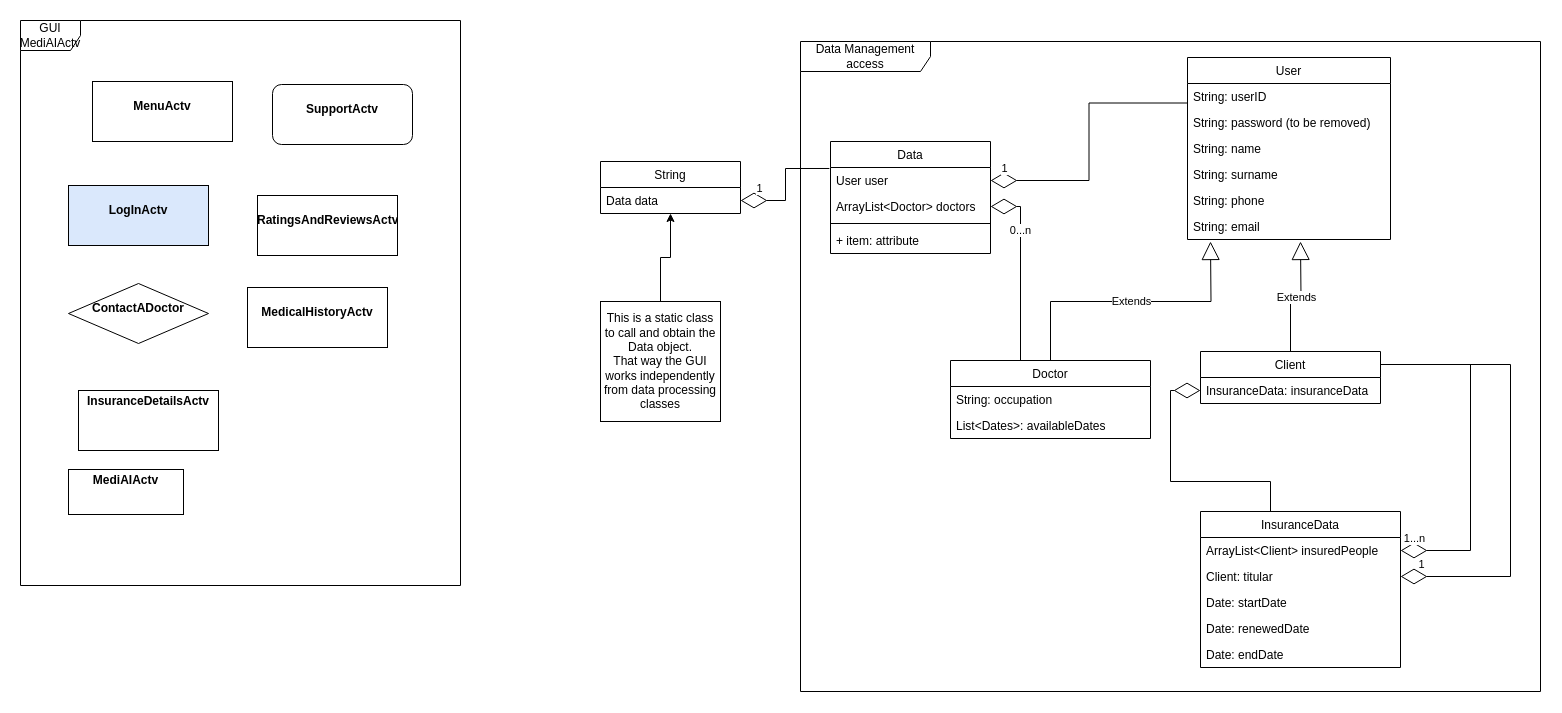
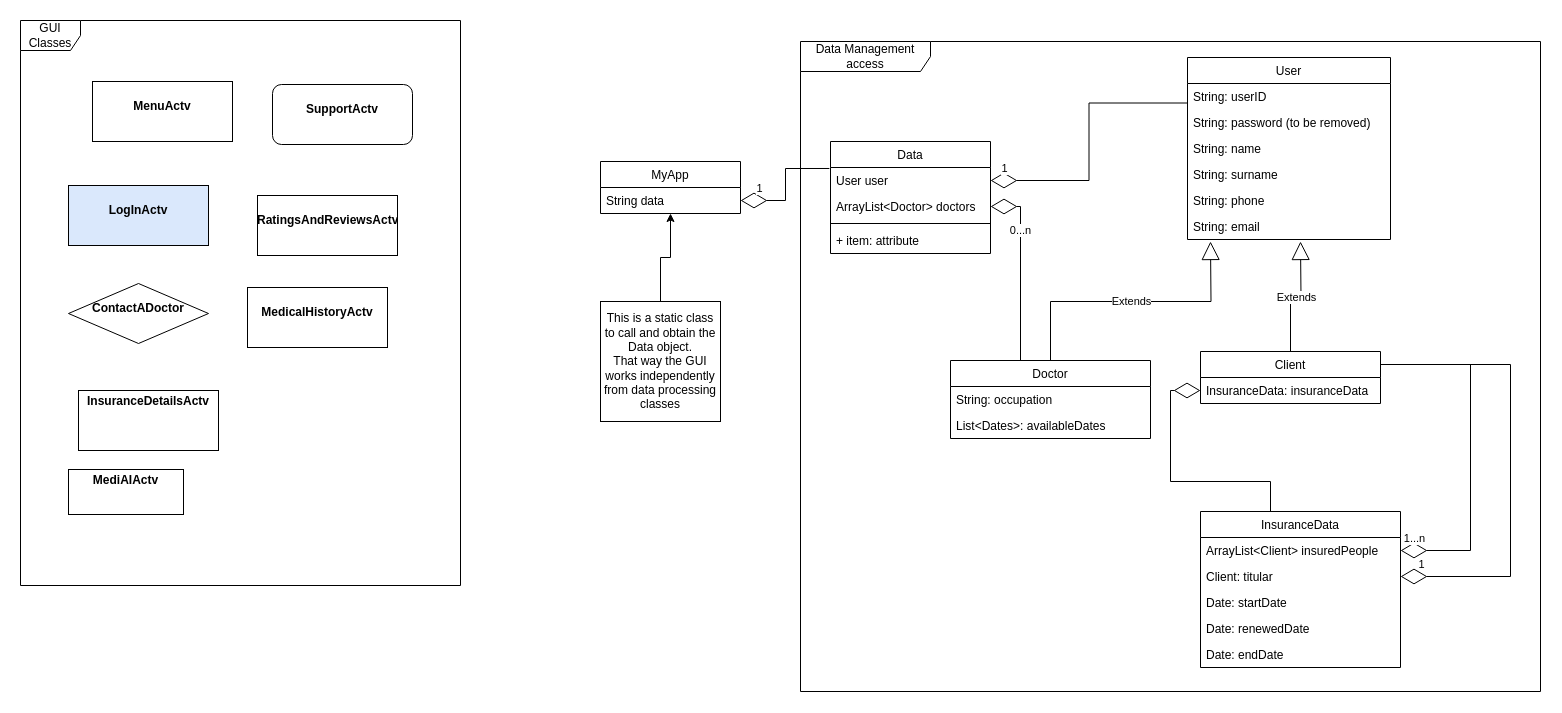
  <mxCell id="0" />
  <mxCell id="1" parent="0" />
  <mxCell id="2" value="User" style="swimlane;fontStyle=0;childLayout=stackLayout;horizontal=1;startSize=26;fillColor=none;horizontalStack=0;resizeParent=1;resizeParentMax=0;resizeLast=0;collapsible=1;marginBottom=0;" parent="1" vertex="1"><mxGeometry x="1187" y="57" width="203" height="182" as="geometry" /></mxCell>
  <mxCell id="3" value="String: userID" style="text;strokeColor=none;fillColor=none;align=left;verticalAlign=top;spacingLeft=4;spacingRight=4;overflow=hidden;rotatable=0;points=[[0,0.5],[1,0.5]];portConstraint=eastwest;" parent="2" vertex="1"><mxGeometry y="26" width="203" height="26" as="geometry" /></mxCell>
  <mxCell id="4" value="String: password (to be removed)" style="text;strokeColor=none;fillColor=none;align=left;verticalAlign=top;spacingLeft=4;spacingRight=4;overflow=hidden;rotatable=0;points=[[0,0.5],[1,0.5]];portConstraint=eastwest;" parent="2" vertex="1"><mxGeometry y="52" width="203" height="26" as="geometry" /></mxCell>
  <mxCell id="5" value="String: name" style="text;strokeColor=none;fillColor=none;align=left;verticalAlign=top;spacingLeft=4;spacingRight=4;overflow=hidden;rotatable=0;points=[[0,0.5],[1,0.5]];portConstraint=eastwest;" parent="2" vertex="1"><mxGeometry y="78" width="203" height="26" as="geometry" /></mxCell>
  <mxCell id="6" value="String: surname" style="text;strokeColor=none;fillColor=none;align=left;verticalAlign=top;spacingLeft=4;spacingRight=4;overflow=hidden;rotatable=0;points=[[0,0.5],[1,0.5]];portConstraint=eastwest;" vertex="1" parent="2"><mxGeometry y="104" width="203" height="26" as="geometry" /></mxCell>
  <mxCell id="7" value="String: phone" style="text;strokeColor=none;fillColor=none;align=left;verticalAlign=top;spacingLeft=4;spacingRight=4;overflow=hidden;rotatable=0;points=[[0,0.5],[1,0.5]];portConstraint=eastwest;" vertex="1" parent="2"><mxGeometry y="130" width="203" height="26" as="geometry" /></mxCell>
  <mxCell id="8" value="String: email" style="text;strokeColor=none;fillColor=none;align=left;verticalAlign=top;spacingLeft=4;spacingRight=4;overflow=hidden;rotatable=0;points=[[0,0.5],[1,0.5]];portConstraint=eastwest;" vertex="1" parent="2"><mxGeometry y="156" width="203" height="26" as="geometry" /></mxCell>
  <mxCell id="9" value="Client" style="swimlane;fontStyle=0;childLayout=stackLayout;horizontal=1;startSize=26;fillColor=none;horizontalStack=0;resizeParent=1;resizeParentMax=0;resizeLast=0;collapsible=1;marginBottom=0;" parent="1" vertex="1"><mxGeometry x="1200" y="351" width="180" height="52" as="geometry" /></mxCell>
  <mxCell id="10" value="InsuranceData: insuranceData" style="text;strokeColor=none;fillColor=none;align=left;verticalAlign=top;spacingLeft=4;spacingRight=4;overflow=hidden;rotatable=0;points=[[0,0.5],[1,0.5]];portConstraint=eastwest;" parent="9" vertex="1"><mxGeometry y="26" width="180" height="26" as="geometry" /></mxCell>
  <mxCell id="11" value="Doctor" style="swimlane;fontStyle=0;childLayout=stackLayout;horizontal=1;startSize=26;fillColor=none;horizontalStack=0;resizeParent=1;resizeParentMax=0;resizeLast=0;collapsible=1;marginBottom=0;" parent="1" vertex="1"><mxGeometry x="950" y="360" width="200" height="78" as="geometry" /></mxCell>
  <mxCell id="12" value="String: occupation" style="text;strokeColor=none;fillColor=none;align=left;verticalAlign=top;spacingLeft=4;spacingRight=4;overflow=hidden;rotatable=0;points=[[0,0.5],[1,0.5]];portConstraint=eastwest;" parent="11" vertex="1"><mxGeometry y="26" width="200" height="26" as="geometry" /></mxCell>
  <mxCell id="13" value="List&lt;Dates&gt;: availableDates" style="text;strokeColor=none;fillColor=none;align=left;verticalAlign=top;spacingLeft=4;spacingRight=4;overflow=hidden;rotatable=0;points=[[0,0.5],[1,0.5]];portConstraint=eastwest;" parent="11" vertex="1"><mxGeometry y="52" width="200" height="26" as="geometry" /></mxCell>
  <mxCell id="14" value="Extends" style="endArrow=block;endSize=16;endFill=0;html=1;rounded=0;edgeStyle=orthogonalEdgeStyle;exitX=0.5;exitY=0;exitDx=0;exitDy=0;" parent="1" source="9" edge="1"><mxGeometry width="160" relative="1" as="geometry"><mxPoint x="880" y="421" as="sourcePoint" /><mxPoint x="1300" y="241" as="targetPoint" /></mxGeometry></mxCell>
  <mxCell id="15" value="Extends" style="endArrow=block;endSize=16;endFill=0;html=1;rounded=0;edgeStyle=orthogonalEdgeStyle;exitX=0.5;exitY=0;exitDx=0;exitDy=0;" parent="1" source="11" edge="1"><mxGeometry width="160" relative="1" as="geometry"><mxPoint x="880" y="421" as="sourcePoint" /><mxPoint x="1210" y="241" as="targetPoint" /></mxGeometry></mxCell>
  <mxCell id="16" value="Data" style="swimlane;fontStyle=0;childLayout=stackLayout;horizontal=1;startSize=26;fillColor=none;horizontalStack=0;resizeParent=1;resizeParentMax=0;resizeLast=0;collapsible=1;marginBottom=0;" parent="1" vertex="1"><mxGeometry y="141" width="160" height="112" as="geometry" x="830" /></mxCell>
  <mxCell id="17" value="User user&#10;" style="text;strokeColor=none;fillColor=none;align=left;verticalAlign=top;spacingLeft=4;spacingRight=4;overflow=hidden;rotatable=0;points=[[0,0.5],[1,0.5]];portConstraint=eastwest;" parent="16" vertex="1"><mxGeometry y="26" width="160" height="26" as="geometry" /></mxCell>
  <mxCell id="18" value="ArrayList&lt;Doctor&gt; doctors" style="text;strokeColor=none;fillColor=none;align=left;verticalAlign=top;spacingLeft=4;spacingRight=4;overflow=hidden;rotatable=0;points=[[0,0.5],[1,0.5]];portConstraint=eastwest;" parent="16" vertex="1"><mxGeometry y="52" width="160" height="26" as="geometry" /></mxCell>
  <mxCell id="19" value="" style="line;strokeWidth=1;fillColor=none;align=left;verticalAlign=middle;spacingTop=-1;spacingLeft=3;spacingRight=3;rotatable=0;labelPosition=right;points=[];portConstraint=eastwest;" parent="16" vertex="1"><mxGeometry y="78" width="160" height="8" as="geometry" /></mxCell>
  <mxCell id="20" value="+ item: attribute" style="text;strokeColor=none;fillColor=none;align=left;verticalAlign=top;spacingLeft=4;spacingRight=4;overflow=hidden;rotatable=0;points=[[0,0.5],[1,0.5]];portConstraint=eastwest;" parent="16" vertex="1"><mxGeometry y="86" width="160" height="26" as="geometry" /></mxCell>
  <mxCell id="21" value="" style="endArrow=diamondThin;endFill=0;endSize=24;html=1;rounded=0;edgeStyle=orthogonalEdgeStyle;exitX=0;exitY=0.25;exitDx=0;exitDy=0;" parent="1" source="2" target="17" edge="1"><mxGeometry width="160" relative="1" as="geometry"><mxPoint x="880" y="401" as="sourcePoint" /><mxPoint x="1040" y="401" as="targetPoint" /></mxGeometry></mxCell>
  <mxCell id="22" value="1" style="edgeLabel;html=1;align=center;verticalAlign=middle;resizable=0;points=[];" parent="21" vertex="1" connectable="0"><mxGeometry x="0.937" relative="1" as="geometry"><mxPoint x="5" y="-13" as="offset" /></mxGeometry></mxCell>
  <mxCell id="23" value="" style="endArrow=diamondThin;endFill=0;endSize=24;html=1;rounded=0;edgeStyle=orthogonalEdgeStyle;exitX=0.25;exitY=0;exitDx=0;exitDy=0;entryX=1;entryY=0.5;entryDx=0;entryDy=0;" parent="1" source="11" target="18" edge="1"><mxGeometry width="160" relative="1" as="geometry"><mxPoint x="880" y="401" as="sourcePoint" /><mxPoint x="1110" y="211" as="targetPoint" /><Array as="points"><mxPoint x="1020" y="360" /><mxPoint x="1020" y="206" /></Array></mxGeometry></mxCell>
  <mxCell id="24" value="0...n" style="edgeLabel;html=1;align=center;verticalAlign=middle;resizable=0;points=[];" parent="23" vertex="1" connectable="0"><mxGeometry x="0.931" y="1" relative="1" as="geometry"><mxPoint x="22" y="22" as="offset" /></mxGeometry></mxCell>
- <mxCell id="25" value="String" style="swimlane;fontStyle=0;childLayout=stackLayout;horizontal=1;startSize=26;fillColor=none;horizontalStack=0;resizeParent=1;resizeParentMax=0;resizeLast=0;collapsible=1;marginBottom=0;" parent="1" vertex="1"><mxGeometry x="600" y="161" width="140" height="52" as="geometry" /></mxCell>
- <mxCell id="26" value="Data data" style="text;strokeColor=none;fillColor=none;align=left;verticalAlign=top;spacingLeft=4;spacingRight=4;overflow=hidden;rotatable=0;points=[[0,0.5],[1,0.5]];portConstraint=eastwest;" parent="25" vertex="1"><mxGeometry y="26" width="140" height="26" as="geometry" /></mxCell>
+ <mxCell id="25" value="MyApp" style="swimlane;fontStyle=0;childLayout=stackLayout;horizontal=1;startSize=26;fillColor=none;horizontalStack=0;resizeParent=1;resizeParentMax=0;resizeLast=0;collapsible=1;marginBottom=0;" parent="1" vertex="1"><mxGeometry x="600" y="161" width="140" height="52" as="geometry" /></mxCell>
+ <mxCell id="26" value="String data" style="text;strokeColor=none;fillColor=none;align=left;verticalAlign=top;spacingLeft=4;spacingRight=4;overflow=hidden;rotatable=0;points=[[0,0.5],[1,0.5]];portConstraint=eastwest;" parent="25" vertex="1"><mxGeometry y="26" width="140" height="26" as="geometry" /></mxCell>
  <mxCell id="27" value="" style="endArrow=diamondThin;endFill=0;endSize=24;html=1;rounded=0;edgeStyle=orthogonalEdgeStyle;exitX=-0.007;exitY=0.038;exitDx=0;exitDy=0;entryX=1;entryY=0.5;entryDx=0;entryDy=0;exitPerimeter=0;" parent="1" source="17" target="26" edge="1"><mxGeometry width="160" relative="1" as="geometry"><mxPoint x="880" y="401" as="sourcePoint" /><mxPoint x="1040" y="401" as="targetPoint" /><Array as="points"><mxPoint x="785" y="168" /><mxPoint x="785" y="200" /></Array></mxGeometry></mxCell>
  <mxCell id="28" value="1" style="edgeLabel;html=1;align=center;verticalAlign=middle;resizable=0;points=[];" parent="27" vertex="1" connectable="0"><mxGeometry x="0.448" y="4" relative="1" as="geometry"><mxPoint x="-14" y="-17" as="offset" /></mxGeometry></mxCell>
  <mxCell id="29" style="edgeStyle=orthogonalEdgeStyle;rounded=0;orthogonalLoop=1;jettySize=auto;html=1;exitX=0.5;exitY=0;exitDx=0;exitDy=0;" parent="1" source="30" target="25" edge="1"><mxGeometry relative="1" as="geometry" /></mxCell>
  <mxCell id="30" value="This is a static class to call and obtain the Data object.&lt;br&gt;That way the GUI works independently from data processing classes" style="rounded=0;whiteSpace=wrap;html=1;" parent="1" vertex="1"><mxGeometry x="600" y="301" width="120" height="120" as="geometry" /></mxCell>
  <mxCell id="31" value="InsuranceData" style="swimlane;fontStyle=0;childLayout=stackLayout;horizontal=1;startSize=26;fillColor=none;horizontalStack=0;resizeParent=1;resizeParentMax=0;resizeLast=0;collapsible=1;marginBottom=0;" parent="1" vertex="1"><mxGeometry x="1200" y="511" width="200" height="156" as="geometry" /></mxCell>
  <mxCell id="32" value="ArrayList&lt;Client&gt; insuredPeople" style="text;strokeColor=none;fillColor=none;align=left;verticalAlign=top;spacingLeft=4;spacingRight=4;overflow=hidden;rotatable=0;points=[[0,0.5],[1,0.5]];portConstraint=eastwest;" vertex="1" parent="31"><mxGeometry y="26" width="200" height="26" as="geometry" /></mxCell>
  <mxCell id="33" value="Client: titular" style="text;strokeColor=none;fillColor=none;align=left;verticalAlign=top;spacingLeft=4;spacingRight=4;overflow=hidden;rotatable=0;points=[[0,0.5],[1,0.5]];portConstraint=eastwest;" parent="31" vertex="1"><mxGeometry y="52" width="200" height="26" as="geometry" /></mxCell>
  <mxCell id="34" value="Date: startDate" style="text;strokeColor=none;fillColor=none;align=left;verticalAlign=top;spacingLeft=4;spacingRight=4;overflow=hidden;rotatable=0;points=[[0,0.5],[1,0.5]];portConstraint=eastwest;" parent="31" vertex="1"><mxGeometry y="78" width="200" height="26" as="geometry" /></mxCell>
  <mxCell id="35" value="Date: renewedDate" style="text;strokeColor=none;fillColor=none;align=left;verticalAlign=top;spacingLeft=4;spacingRight=4;overflow=hidden;rotatable=0;points=[[0,0.5],[1,0.5]];portConstraint=eastwest;" parent="31" vertex="1"><mxGeometry y="104" width="200" height="26" as="geometry" /></mxCell>
  <mxCell id="36" value="Date: endDate" style="text;strokeColor=none;fillColor=none;align=left;verticalAlign=top;spacingLeft=4;spacingRight=4;overflow=hidden;rotatable=0;points=[[0,0.5],[1,0.5]];portConstraint=eastwest;" vertex="1" parent="31"><mxGeometry y="130" width="200" height="26" as="geometry" /></mxCell>
  <mxCell id="37" value="" style="endArrow=diamondThin;endFill=0;endSize=24;html=1;rounded=0;edgeStyle=orthogonalEdgeStyle;exitX=0.5;exitY=0;exitDx=0;exitDy=0;entryX=0;entryY=0.5;entryDx=0;entryDy=0;" parent="1" source="31" target="10" edge="1"><mxGeometry width="160" relative="1" as="geometry"><mxPoint x="880" y="361" as="sourcePoint" /><mxPoint x="1040" y="361" as="targetPoint" /><Array as="points"><mxPoint x="1270" y="481" /><mxPoint x="1170" y="481" /><mxPoint x="1170" y="390" /></Array></mxGeometry></mxCell>
  <mxCell id="38" value="Data Management access" style="shape=umlFrame;whiteSpace=wrap;html=1;width=130;height=30;" parent="1" vertex="1"><mxGeometry x="800" y="41" width="740" height="650" as="geometry" /></mxCell>
- <mxCell id="39" value="GUI MediAIActv" style="shape=umlFrame;whiteSpace=wrap;html=1;" parent="1" vertex="1"><mxGeometry x="20" y="20" width="440" height="565" as="geometry" /></mxCell>
+ <mxCell id="39" value="GUI Classes" style="shape=umlFrame;whiteSpace=wrap;html=1;" parent="1" vertex="1"><mxGeometry x="20" y="20" width="440" height="565" as="geometry" /></mxCell>
  <mxCell id="40" value="&lt;p style=&quot;margin: 0px ; margin-top: 4px ; text-align: center&quot;&gt;&lt;br&gt;&lt;b&gt;MenuActv&lt;/b&gt;&lt;/p&gt;" style="verticalAlign=top;align=left;overflow=fill;fontSize=12;fontFamily=Helvetica;html=1;" parent="1" vertex="1"><mxGeometry x="92" y="81" width="140" height="60" as="geometry" /></mxCell>
  <mxCell id="41" value="&lt;p style=&quot;margin: 0px ; margin-top: 4px ; text-align: center&quot;&gt;&lt;br&gt;&lt;b&gt;LogInActv&lt;/b&gt;&lt;/p&gt;" style="verticalAlign=top;align=left;overflow=fill;fontSize=12;fontFamily=Helvetica;html=1;fillColor=#dae8fc;" parent="1" vertex="1"><mxGeometry x="68" y="185" width="140" height="60" as="geometry" /></mxCell>
  <mxCell id="42" value="&lt;p style=&quot;margin: 0px ; margin-top: 4px ; text-align: center&quot;&gt;&lt;br&gt;&lt;b&gt;ContactADoctor&lt;/b&gt;&lt;/p&gt;" style="rhombus;verticalAlign=top;align=left;overflow=fill;fontSize=12;fontFamily=Helvetica;html=1;" parent="1" vertex="1"><mxGeometry x="68" y="283" width="140" height="60" as="geometry" /></mxCell>
  <mxCell id="43" value="&lt;p style=&quot;margin: 0px ; margin-top: 4px ; text-align: center&quot;&gt;&lt;/p&gt;&lt;div style=&quot;text-align: center ; height: 2px&quot;&gt;&lt;b&gt;InsuranceDetailsActv&lt;/b&gt;&lt;/div&gt;" style="verticalAlign=top;align=left;overflow=fill;fontSize=12;fontFamily=Helvetica;html=1;" parent="1" vertex="1"><mxGeometry x="78" y="390" width="140" height="60" as="geometry" /></mxCell>
  <mxCell id="44" value="&lt;p style=&quot;margin: 0px ; margin-top: 4px ; text-align: center&quot;&gt;&lt;/p&gt;&lt;div style=&quot;text-align: center ; height: 2px&quot;&gt;&lt;b&gt;MediAIActv&lt;/b&gt;&lt;/div&gt;" style="verticalAlign=top;align=left;overflow=fill;fontSize=12;fontFamily=Helvetica;html=1;" parent="1" vertex="1"><mxGeometry x="68" y="469" width="115" height="45" as="geometry" /></mxCell>
  <mxCell id="45" value="&lt;p style=&quot;margin: 0px ; margin-top: 4px ; text-align: center&quot;&gt;&lt;br&gt;&lt;b&gt;SupportActv&lt;/b&gt;&lt;/p&gt;" style="verticalAlign=top;align=left;overflow=fill;fontSize=12;fontFamily=Helvetica;html=1;rounded=1;" parent="1" vertex="1"><mxGeometry x="272" y="84" width="140" height="60" as="geometry" /></mxCell>
  <mxCell id="46" value="&lt;p style=&quot;margin: 0px ; margin-top: 4px ; text-align: center&quot;&gt;&lt;br&gt;&lt;b&gt;RatingsAndReviewsActv&lt;/b&gt;&lt;/p&gt;" style="verticalAlign=top;align=left;overflow=fill;fontSize=12;fontFamily=Helvetica;html=1;" parent="1" vertex="1"><mxGeometry x="257" y="195" width="140" height="60" as="geometry" /></mxCell>
  <mxCell id="47" value="&lt;p style=&quot;margin: 0px ; margin-top: 4px ; text-align: center&quot;&gt;&lt;br&gt;&lt;b&gt;MedicalHistoryActv&lt;/b&gt;&lt;/p&gt;" style="verticalAlign=top;align=left;overflow=fill;fontSize=12;fontFamily=Helvetica;html=1;" parent="1" vertex="1"><mxGeometry x="247" y="287" width="140" height="60" as="geometry" /></mxCell>
  <mxCell id="48" value="" style="endArrow=diamondThin;endFill=0;endSize=24;html=1;rounded=0;exitX=1;exitY=0.25;exitDx=0;exitDy=0;entryX=1;entryY=0.5;entryDx=0;entryDy=0;" edge="1" parent="1" source="9" target="32"><mxGeometry width="160" relative="1" as="geometry"><mxPoint x="1410" y="376.5" as="sourcePoint" /><mxPoint x="1570" y="376.5" as="targetPoint" /><Array as="points"><mxPoint x="1470" y="364" /><mxPoint x="1470" y="550" /></Array></mxGeometry></mxCell>
  <mxCell id="49" value="1...n" style="edgeLabel;html=1;align=center;verticalAlign=middle;resizable=0;points=[];" vertex="1" connectable="0" parent="48"><mxGeometry x="0.922" y="-10" relative="1" as="geometry"><mxPoint y="-3" as="offset" /></mxGeometry></mxCell>
  <mxCell id="50" value="" style="endArrow=diamondThin;endFill=0;endSize=24;html=1;rounded=0;exitX=1;exitY=0.25;exitDx=0;exitDy=0;entryX=1;entryY=0.5;entryDx=0;entryDy=0;" edge="1" parent="1" source="9" target="33"><mxGeometry width="160" relative="1" as="geometry"><mxPoint x="1400" y="351" as="sourcePoint" /><mxPoint x="1560" y="351" as="targetPoint" /><Array as="points"><mxPoint x="1510" y="364" /><mxPoint x="1510" y="576" /></Array></mxGeometry></mxCell>
  <mxCell id="51" value="1" style="edgeLabel;html=1;align=center;verticalAlign=middle;resizable=0;points=[];" vertex="1" connectable="0" parent="50"><mxGeometry x="0.932" y="3" relative="1" as="geometry"><mxPoint x="5" y="-16" as="offset" /></mxGeometry></mxCell>
